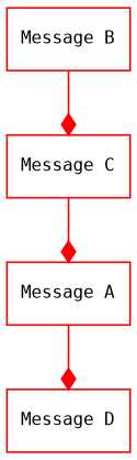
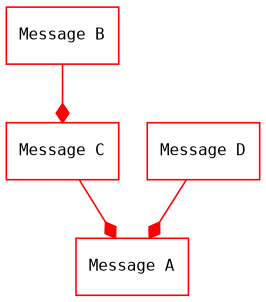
  digraph {
    fontname="DejaVu Sans Mono"
    node [color=red fontname="DejaVu Sans Mono" fontsize=10 shape=record]
    edge [arrowhead=diamond color=red fontname="DejaVu Sans Mono"]
    n1 [label="Message A"]
    n2 [label="Message B"]
    n3 [label="Message C"]
    n4 [label="Message D"]
    n2 -> n3
    n3 -> n1
-   n1 -> n4
+   n4 -> n1
  }
